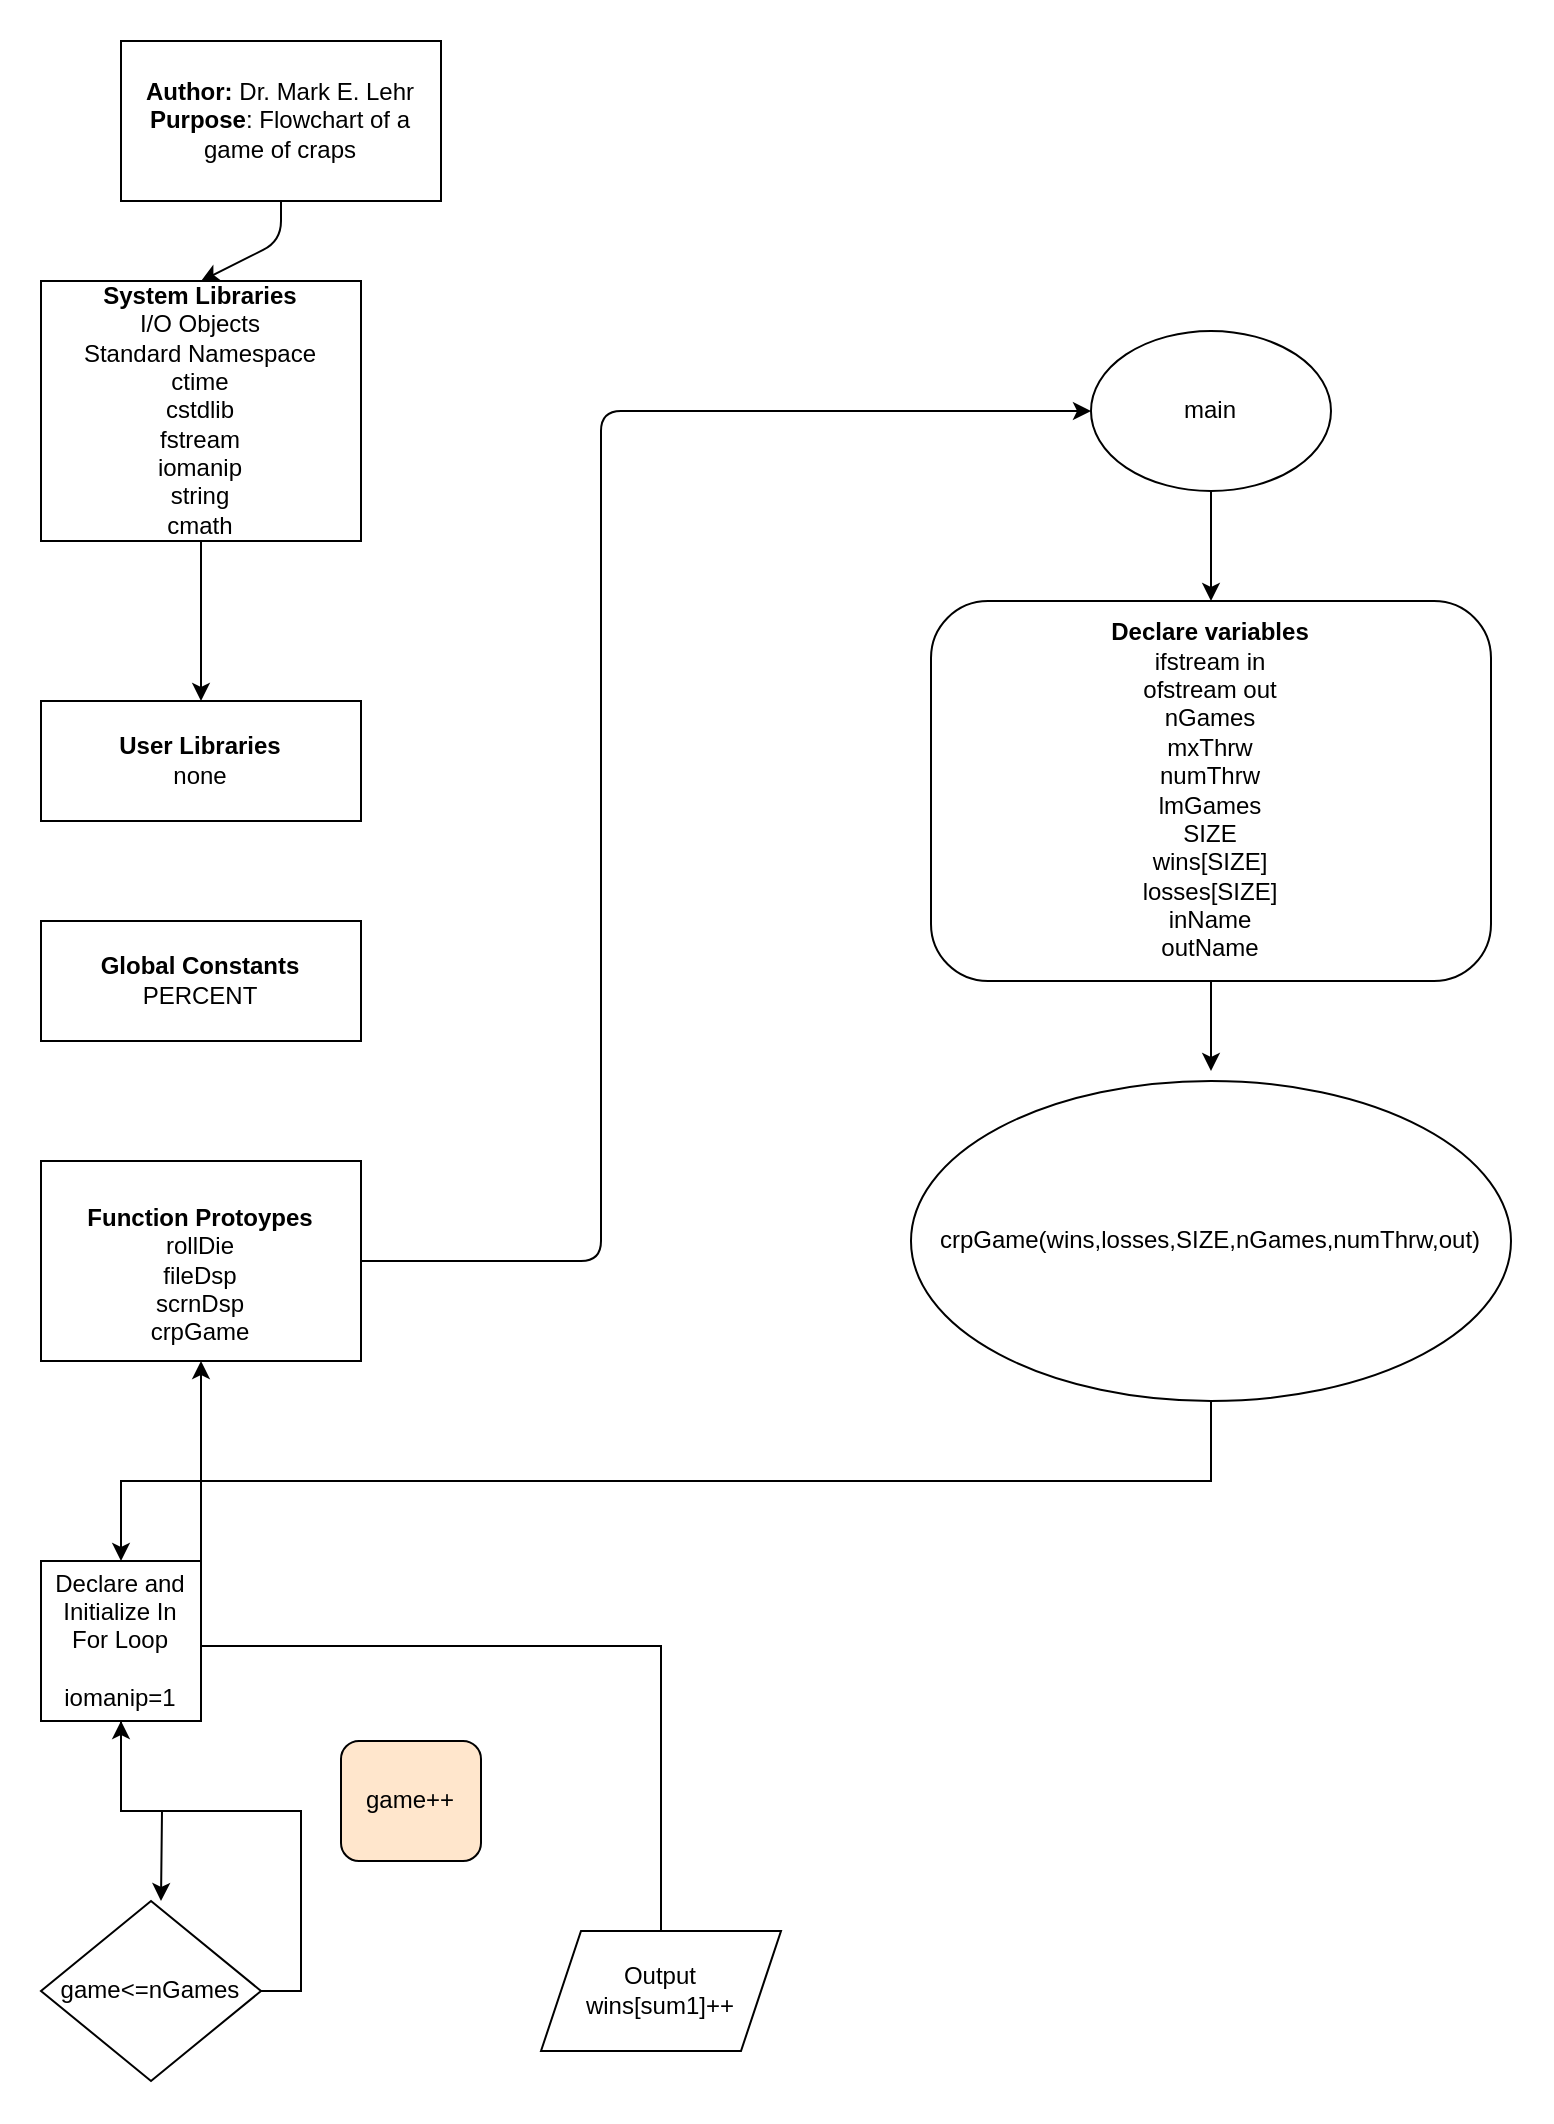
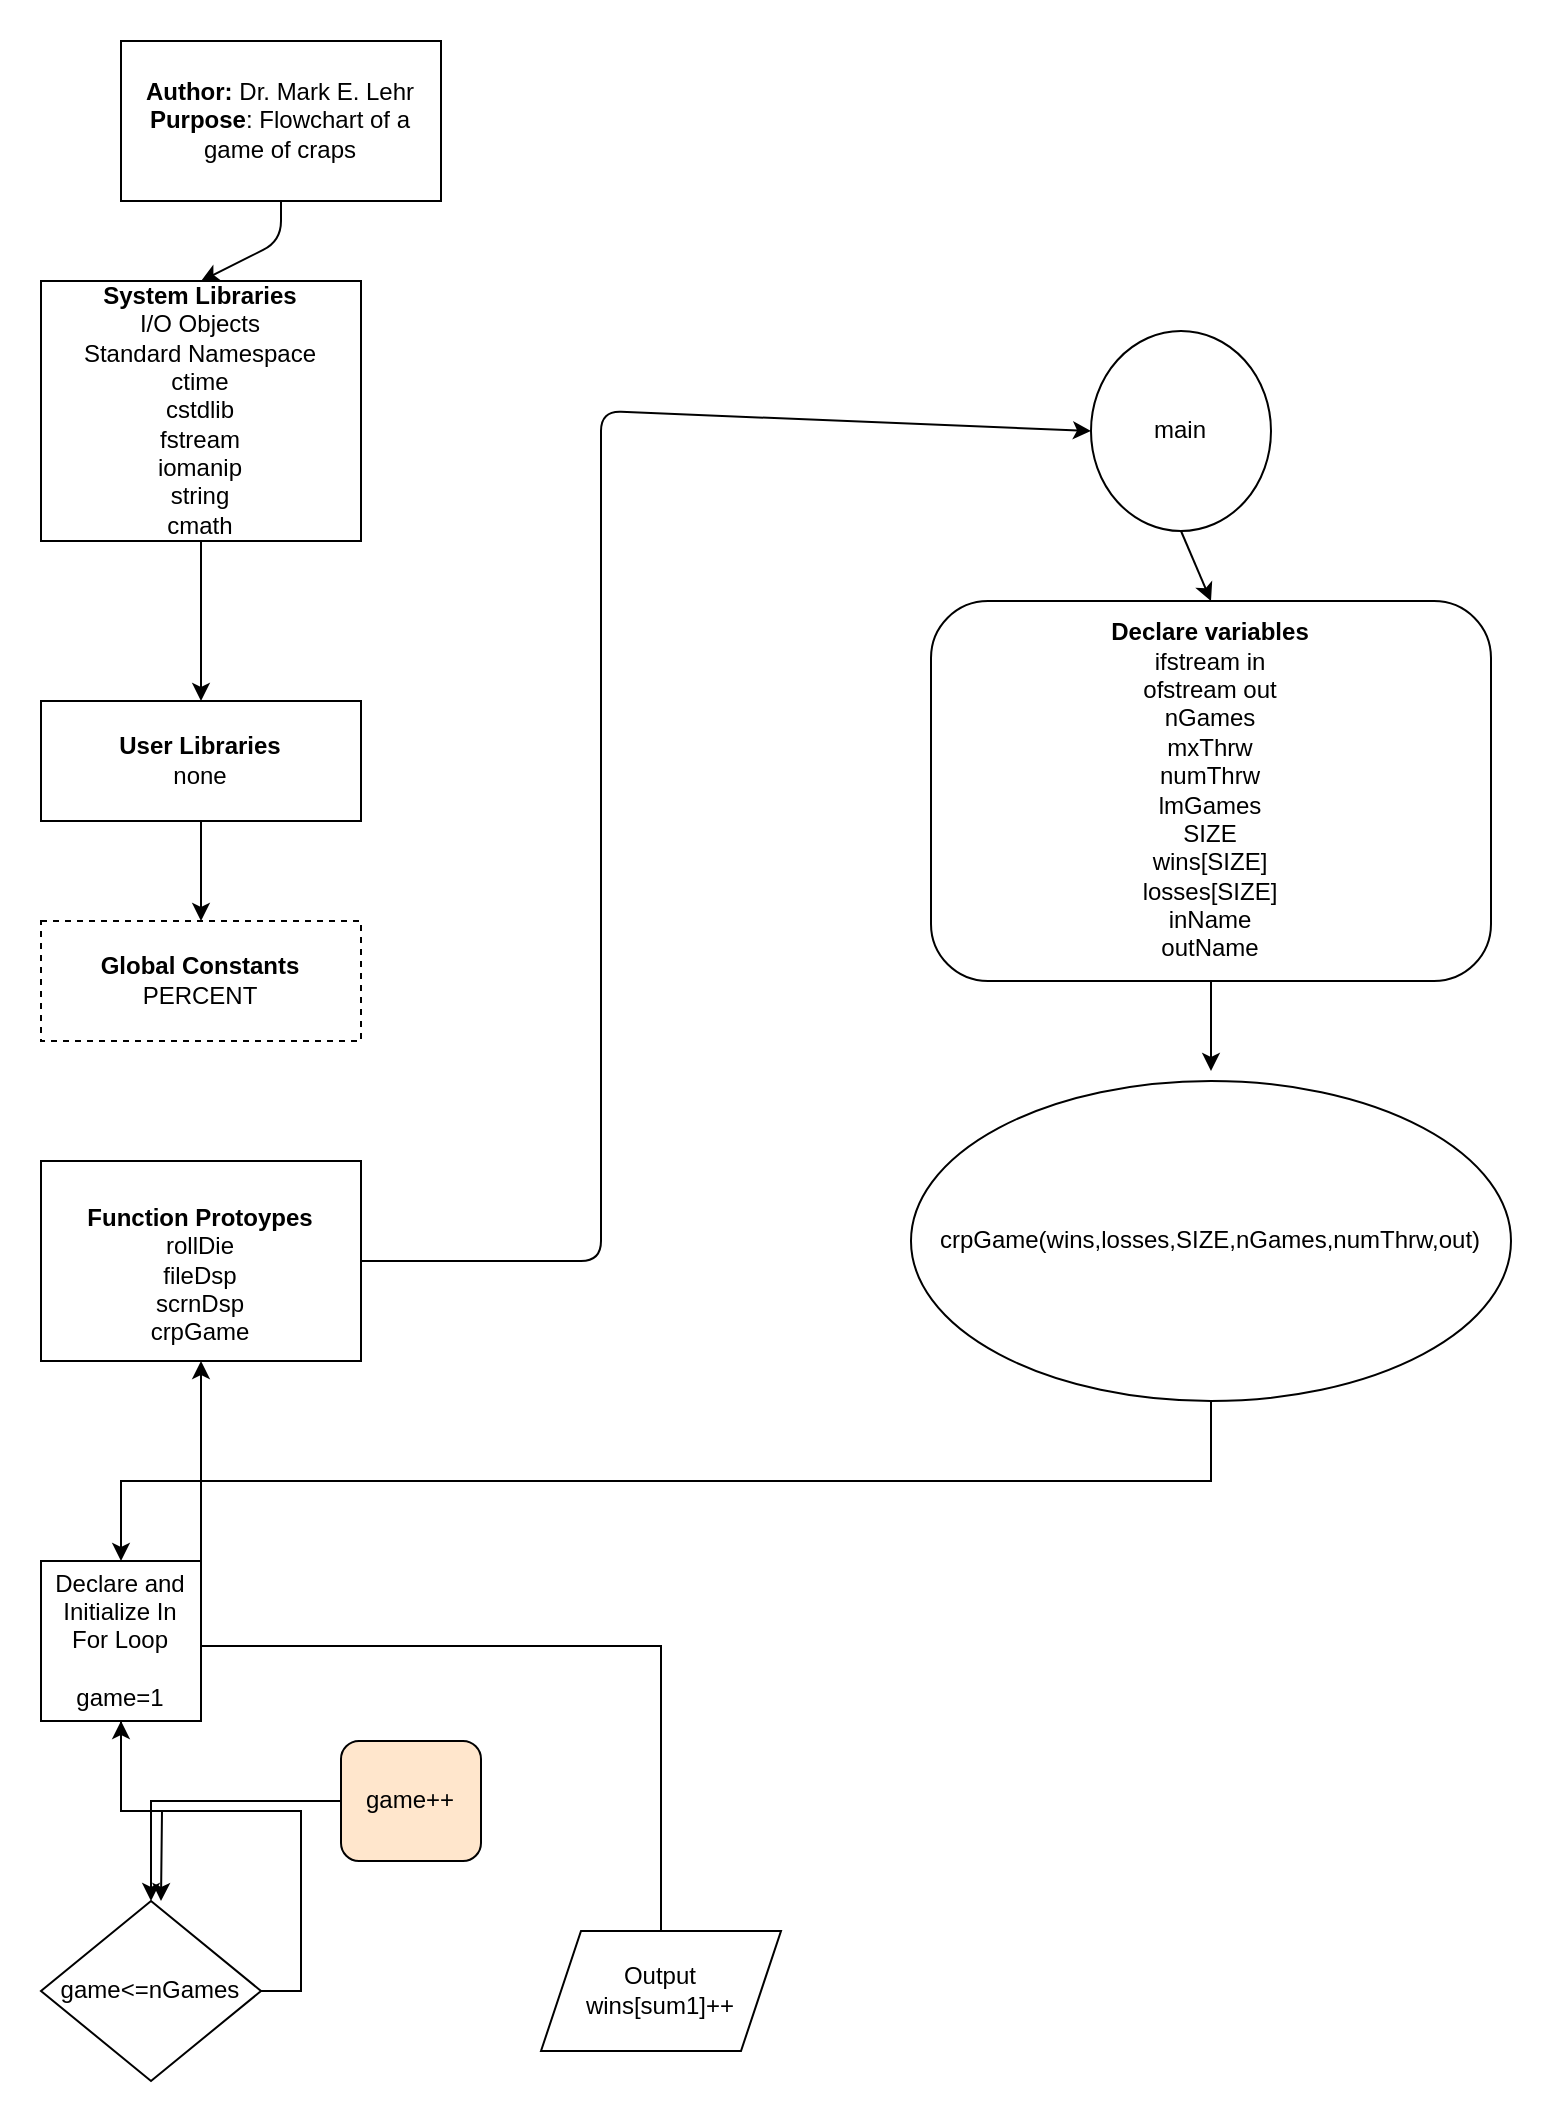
  <mxCell id="0" />
  <mxCell id="1" parent="0" />
  <mxCell id="2" value="&lt;b&gt;Author:&lt;/b&gt; Dr. Mark E. Lehr&lt;br&gt;&lt;b&gt;Purpose&lt;/b&gt;: Flowchart of a game of craps" style="rounded=0;whiteSpace=wrap;html=1;" parent="1" vertex="1"><mxGeometry x="60" y="20" width="160" height="80" as="geometry" /></mxCell>
  <mxCell id="3" value="&lt;b&gt;System Libraries&lt;/b&gt;&lt;br&gt;I/O Objects&lt;br&gt;Standard Namespace&lt;br&gt;ctime&lt;br&gt;cstdlib&lt;br&gt;fstream&lt;br&gt;iomanip&lt;br&gt;string&lt;br&gt;cmath" style="rounded=0;whiteSpace=wrap;html=1;" parent="1" vertex="1"><mxGeometry x="20" y="140" width="160" height="130" as="geometry" /></mxCell>
  <mxCell id="4" value="" style="endArrow=classic;html=1;entryX=0.5;entryY=0;entryDx=0;entryDy=0;exitX=0.5;exitY=1;exitDx=0;exitDy=0;" parent="1" source="2" target="3" edge="1"><mxGeometry width="50" height="50" relative="1" as="geometry"><mxPoint x="120" y="250" as="sourcePoint" /><mxPoint x="170" y="200" as="targetPoint" /><Array as="points"><mxPoint x="140" y="120" /></Array></mxGeometry></mxCell>
  <mxCell id="5" value="&lt;b&gt;User Libraries&lt;br&gt;&lt;/b&gt;none" style="rounded=0;whiteSpace=wrap;html=1;" parent="1" vertex="1"><mxGeometry x="20" y="350" width="160" height="60" as="geometry" /></mxCell>
+ <mxCell id="6" value="" style="endArrow=classic;html=1;exitX=0.5;exitY=1;exitDx=0;exitDy=0;entryX=0.5;entryY=0;entryDx=0;entryDy=0;" parent="1" source="5" target="8" edge="1"><mxGeometry width="50" height="50" relative="1" as="geometry"><mxPoint x="80" y="370" as="sourcePoint" /><mxPoint x="100" y="430" as="targetPoint" /></mxGeometry></mxCell>
  <mxCell id="7" value="" style="endArrow=classic;html=1;exitX=0.5;exitY=1;exitDx=0;exitDy=0;entryX=0.5;entryY=0;entryDx=0;entryDy=0;" parent="1" source="3" target="5" edge="1"><mxGeometry width="50" height="50" relative="1" as="geometry"><mxPoint x="80" y="370" as="sourcePoint" /><mxPoint x="130" y="320" as="targetPoint" /></mxGeometry></mxCell>
- <mxCell id="8" value="&lt;b&gt;Global Constants&lt;br&gt;&lt;/b&gt;PERCENT" style="rounded=0;whiteSpace=wrap;html=1;" parent="1" vertex="1"><mxGeometry x="20" y="460" width="160" height="60" as="geometry" /></mxCell>
+ <mxCell id="8" value="&lt;b&gt;Global Constants&lt;br&gt;&lt;/b&gt;PERCENT" style="rounded=0;whiteSpace=wrap;html=1;dashed=1;" parent="1" vertex="1"><mxGeometry x="20" y="460" width="160" height="60" as="geometry" /></mxCell>
  <mxCell id="9" value="&lt;b&gt;&lt;br&gt;Function Protoypes&lt;/b&gt;&lt;br&gt;rollDie&lt;br&gt;fileDsp&lt;br&gt;scrnDsp&lt;br&gt;crpGame" style="rounded=0;whiteSpace=wrap;html=1;" parent="1" vertex="1"><mxGeometry x="20" y="580" width="160" height="100" as="geometry" /></mxCell>
- <mxCell id="10" value="main" style="ellipse;whiteSpace=wrap;html=1;" parent="1" vertex="1"><mxGeometry x="545" y="165" width="120" height="80" as="geometry" /></mxCell>
+ <mxCell id="10" value="main" style="ellipse;whiteSpace=wrap;html=1;" parent="1" vertex="1"><mxGeometry x="545" y="165" width="90" height="100" as="geometry" /></mxCell>
  <mxCell id="11" value="" style="endArrow=classic;html=1;exitX=1;exitY=0.5;exitDx=0;exitDy=0;entryX=0;entryY=0.5;entryDx=0;entryDy=0;" parent="1" source="9" target="10" edge="1"><mxGeometry width="50" height="50" relative="1" as="geometry"><mxPoint x="260" y="390" as="sourcePoint" /><mxPoint x="310" y="340" as="targetPoint" /><Array as="points"><mxPoint x="300" y="630" /><mxPoint x="300" y="205" /></Array></mxGeometry></mxCell>
  <mxCell id="12" style="edgeStyle=orthogonalEdgeStyle;rounded=0;orthogonalLoop=1;jettySize=auto;html=1;exitX=0.5;exitY=1;exitDx=0;exitDy=0;entryX=0.5;entryY=0;entryDx=0;entryDy=0;" parent="1" source="13" edge="1"><mxGeometry relative="1" as="geometry"><mxPoint x="605" y="535" as="targetPoint" /></mxGeometry></mxCell>
  <mxCell id="13" value="&lt;b&gt;Declare variables&lt;/b&gt;&lt;br&gt;ifstream in&lt;br&gt;ofstream out&lt;br&gt;nGames&lt;br&gt;mxThrw&lt;br&gt;numThrw&lt;br&gt;lmGames&lt;br&gt;SIZE&lt;br&gt;wins[SIZE]&lt;br&gt;losses[SIZE]&lt;br&gt;inName&lt;br&gt;outName" style="rounded=1;whiteSpace=wrap;html=1;" parent="1" vertex="1"><mxGeometry x="465" y="300" width="280" height="190" as="geometry" /></mxCell>
  <mxCell id="14" value="" style="endArrow=classic;html=1;exitX=0.5;exitY=1;exitDx=0;exitDy=0;entryX=0.5;entryY=0;entryDx=0;entryDy=0;" parent="1" source="10" target="13" edge="1"><mxGeometry width="50" height="50" relative="1" as="geometry"><mxPoint x="470" y="340" as="sourcePoint" /><mxPoint x="520" y="290" as="targetPoint" /></mxGeometry></mxCell>
  <mxCell id="15" style="edgeStyle=orthogonalEdgeStyle;rounded=0;orthogonalLoop=1;jettySize=auto;html=1;exitX=0.5;exitY=1;exitDx=0;exitDy=0;entryX=0.5;entryY=0;entryDx=0;entryDy=0;" edge="1" parent="1" source="16" target="18"><mxGeometry relative="1" as="geometry" /></mxCell>
  <mxCell id="16" value="crpGame(wins,losses,SIZE,nGames,numThrw,out)" style="ellipse;whiteSpace=wrap;html=1;" parent="1" vertex="1"><mxGeometry x="455" y="540" width="300" height="160" as="geometry" /></mxCell>
  <mxCell id="17" style="edgeStyle=orthogonalEdgeStyle;rounded=0;orthogonalLoop=1;jettySize=auto;html=1;exitX=0.5;exitY=1;exitDx=0;exitDy=0;" edge="1" parent="1" source="18"><mxGeometry relative="1" as="geometry"><mxPoint x="80" y="950" as="targetPoint" /></mxGeometry></mxCell>
- <mxCell id="18" value="Declare and Initialize In For Loop&lt;br&gt;&lt;br&gt;iomanip=1" style="whiteSpace=wrap;html=1;aspect=fixed;" vertex="1" parent="1"><mxGeometry x="20" y="780" width="80" height="80" as="geometry" /></mxCell>
+ <mxCell id="18" value="Declare and Initialize In For Loop&lt;br&gt;&lt;br&gt;game=1" style="whiteSpace=wrap;html=1;aspect=fixed;" vertex="1" parent="1"><mxGeometry x="20" y="780" width="80" height="80" as="geometry" /></mxCell>
  <mxCell id="19" style="edgeStyle=orthogonalEdgeStyle;rounded=0;orthogonalLoop=1;jettySize=auto;html=1;exitX=1;exitY=0.5;exitDx=0;exitDy=0;" edge="1" parent="1" source="20" target="18"><mxGeometry relative="1" as="geometry" /></mxCell>
  <mxCell id="20" value="game&amp;lt;=nGames" style="rhombus;whiteSpace=wrap;html=1;" vertex="1" parent="1"><mxGeometry x="20" y="950" width="110" height="90" as="geometry" /></mxCell>
+ <mxCell id="21" style="edgeStyle=orthogonalEdgeStyle;rounded=0;orthogonalLoop=1;jettySize=auto;html=1;exitX=0;exitY=0.5;exitDx=0;exitDy=0;entryX=0.5;entryY=0;entryDx=0;entryDy=0;" edge="1" parent="1" source="22" target="20"><mxGeometry relative="1" as="geometry" /></mxCell>
  <mxCell id="22" value="game++" style="rounded=1;whiteSpace=wrap;html=1;fillColor=#ffe6cc;" vertex="1" parent="1"><mxGeometry x="170" y="870" width="70" height="60" as="geometry" /></mxCell>
  <mxCell id="23" style="edgeStyle=orthogonalEdgeStyle;rounded=0;orthogonalLoop=1;jettySize=auto;html=1;exitX=0.5;exitY=0;exitDx=0;exitDy=0;" edge="1" parent="1" source="24" target="9"><mxGeometry relative="1" as="geometry" /></mxCell>
  <mxCell id="24" value="Output&lt;br&gt;wins[sum1]++" style="shape=parallelogram;perimeter=parallelogramPerimeter;whiteSpace=wrap;html=1;fixedSize=1;" vertex="1" parent="1"><mxGeometry x="270" y="965" width="120" height="60" as="geometry" /></mxCell>
